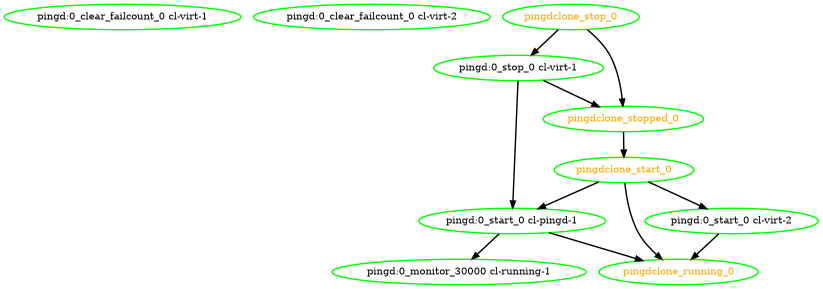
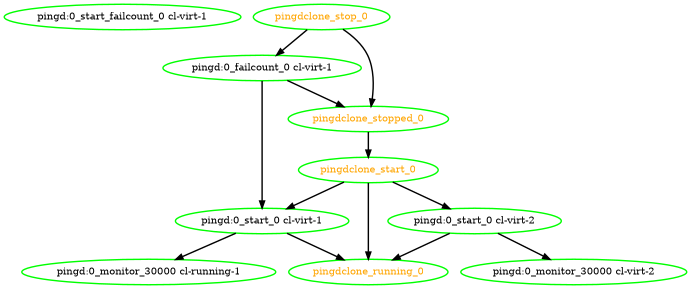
  digraph {
    node [color=green fontcolor=black style=bold]
    edge [style=bold]
-   "pingd:0_clear_failcount_0 cl-virt-1"
-   "pingd:0_clear_failcount_0 cl-virt-2"
+   "pingd:0_clear_failcount_0 cl-virt-1" [label="pingd:0_start_failcount_0 cl-virt-1"]
    n3 [label="pingd:0_monitor_30000 cl-running-1"]
-   "pingd:0_start_0 cl-virt-1" [label="pingd:0_start_0 cl-pingd-1"]
+   "pingd:0_start_0 cl-virt-1"
    pingdclone_running_0 [fontcolor=orange]
    "pingd:0_start_0 cl-virt-2"
-   "pingd:0_stop_0 cl-virt-1"
+   "pingd:0_monitor_30000 cl-virt-2"
+   "pingd:0_stop_0 cl-virt-1" [label="pingd:0_failcount_0 cl-virt-1"]
    pingdclone_stopped_0 [fontcolor=orange]
    pingdclone_start_0 [fontcolor=orange]
    pingdclone_stop_0 [fontcolor=orange]
    "pingd:0_start_0 cl-virt-1" -> n3
    "pingd:0_start_0 cl-virt-1" -> pingdclone_running_0
    "pingd:0_start_0 cl-virt-2" -> pingdclone_running_0
+   "pingd:0_start_0 cl-virt-2" -> "pingd:0_monitor_30000 cl-virt-2"
    "pingd:0_stop_0 cl-virt-1" -> "pingd:0_start_0 cl-virt-1"
    "pingd:0_stop_0 cl-virt-1" -> pingdclone_stopped_0
    pingdclone_stopped_0 -> pingdclone_start_0
    pingdclone_start_0 -> "pingd:0_start_0 cl-virt-1"
    pingdclone_start_0 -> pingdclone_running_0
    pingdclone_start_0 -> "pingd:0_start_0 cl-virt-2"
    pingdclone_stop_0 -> "pingd:0_stop_0 cl-virt-1"
    pingdclone_stop_0 -> pingdclone_stopped_0
  }
